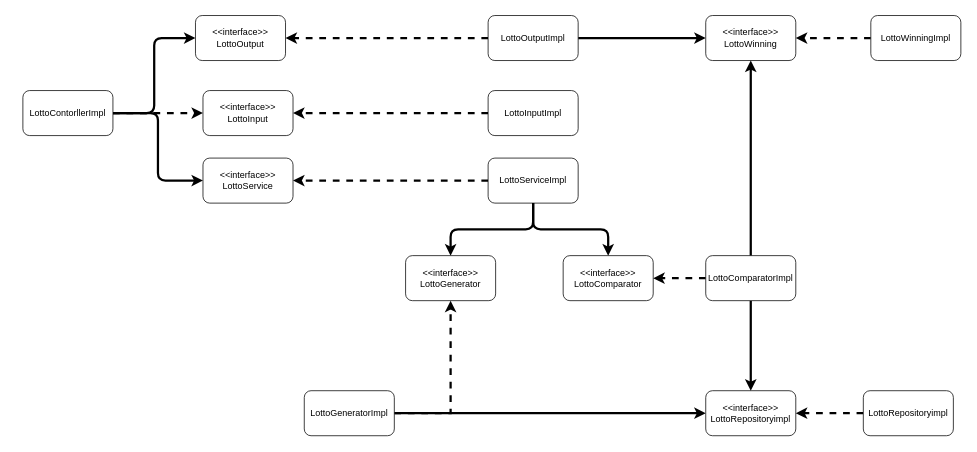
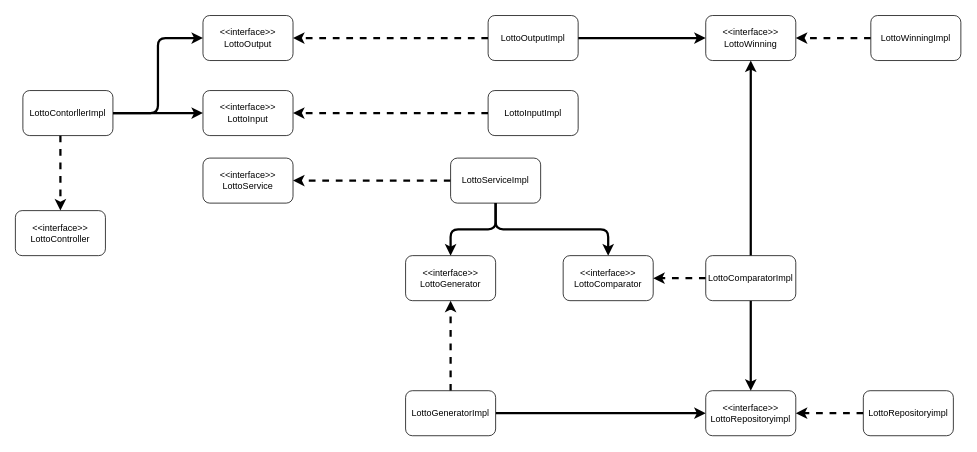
  <mxCell id="0" />
  <mxCell id="1" parent="0" />
+ <mxCell id="2" value="&lt;div&gt;&amp;lt;&amp;lt;interface&amp;gt;&amp;gt;&lt;/div&gt;LottoController" style="rounded=1;whiteSpace=wrap;html=1;" vertex="1" parent="1"><mxGeometry x="20" y="280" width="120" height="60" as="geometry" /></mxCell>
+ <mxCell id="3" style="edgeStyle=orthogonalEdgeStyle;rounded=0;orthogonalLoop=1;jettySize=auto;html=1;entryX=0.5;entryY=0;entryDx=0;entryDy=0;curved=0;dashed=1;strokeWidth=3;" edge="1" parent="1" source="7" target="2"><mxGeometry relative="1" as="geometry"><Array as="points"><mxPoint x="110" y="120" /><mxPoint x="110" y="120" /></Array></mxGeometry></mxCell>
  <mxCell id="4" style="edgeStyle=orthogonalEdgeStyle;rounded=1;orthogonalLoop=1;jettySize=auto;html=1;exitX=1;exitY=0.5;exitDx=0;exitDy=0;entryX=0;entryY=0.5;entryDx=0;entryDy=0;strokeWidth=3;curved=0;" edge="1" parent="1" source="7" target="16"><mxGeometry relative="1" as="geometry" /></mxCell>
- <mxCell id="5" style="edgeStyle=orthogonalEdgeStyle;rounded=1;orthogonalLoop=1;jettySize=auto;html=1;exitX=1;exitY=0.5;exitDx=0;exitDy=0;entryX=0;entryY=0.5;entryDx=0;entryDy=0;strokeWidth=3;curved=0;dashed=1;" edge="1" parent="1" source="7" target="32"><mxGeometry relative="1" as="geometry" /></mxCell>
- <mxCell id="6" style="edgeStyle=orthogonalEdgeStyle;rounded=1;orthogonalLoop=1;jettySize=auto;html=1;exitX=1;exitY=0.5;exitDx=0;exitDy=0;entryX=0;entryY=0.5;entryDx=0;entryDy=0;strokeWidth=3;curved=0;" edge="1" parent="1" source="7" target="8"><mxGeometry relative="1" as="geometry" /></mxCell>
+ <mxCell id="5" style="edgeStyle=orthogonalEdgeStyle;rounded=1;orthogonalLoop=1;jettySize=auto;html=1;exitX=1;exitY=0.5;exitDx=0;exitDy=0;entryX=0;entryY=0.5;entryDx=0;entryDy=0;strokeWidth=3;curved=0;" edge="1" parent="1" source="7" target="32"><mxGeometry relative="1" as="geometry" /></mxCell>
  <mxCell id="7" value="LottoContorllerImpl" style="whiteSpace=wrap;html=1;rounded=1;" vertex="1" parent="1"><mxGeometry x="30" y="120" width="120" height="60" as="geometry" /></mxCell>
  <mxCell id="8" value="&lt;div&gt;&amp;lt;&amp;lt;interface&amp;gt;&amp;gt;&lt;/div&gt;LottoService" style="rounded=1;whiteSpace=wrap;html=1;" vertex="1" parent="1"><mxGeometry x="270" y="210" width="120" height="60" as="geometry" /></mxCell>
  <mxCell id="9" value="" style="edgeStyle=orthogonalEdgeStyle;rounded=0;orthogonalLoop=1;jettySize=auto;html=1;dashed=1;strokeWidth=3;" edge="1" parent="1" source="12" target="8"><mxGeometry relative="1" as="geometry" /></mxCell>
  <mxCell id="10" style="edgeStyle=orthogonalEdgeStyle;rounded=1;orthogonalLoop=1;jettySize=auto;html=1;exitX=0.5;exitY=1;exitDx=0;exitDy=0;entryX=0.5;entryY=0;entryDx=0;entryDy=0;strokeWidth=3;curved=0;" edge="1" parent="1" source="12" target="27"><mxGeometry relative="1" as="geometry" /></mxCell>
  <mxCell id="11" style="edgeStyle=orthogonalEdgeStyle;rounded=1;orthogonalLoop=1;jettySize=auto;html=1;exitX=0.5;exitY=1;exitDx=0;exitDy=0;entryX=0.5;entryY=0;entryDx=0;entryDy=0;strokeWidth=3;curved=0;" edge="1" parent="1" source="12" target="17"><mxGeometry relative="1" as="geometry" /></mxCell>
- <mxCell id="12" value="LottoServiceImpl" style="rounded=1;whiteSpace=wrap;html=1;" vertex="1" parent="1"><mxGeometry x="650" y="210" width="120" height="60" as="geometry" /></mxCell>
+ <mxCell id="12" value="LottoServiceImpl" style="rounded=1;whiteSpace=wrap;html=1;" vertex="1" parent="1"><mxGeometry x="600" y="210" width="120" height="60" as="geometry" /></mxCell>
  <mxCell id="13" value="" style="edgeStyle=orthogonalEdgeStyle;rounded=0;orthogonalLoop=1;jettySize=auto;html=1;dashed=1;strokeWidth=3;" edge="1" parent="1" source="15" target="16"><mxGeometry relative="1" as="geometry" /></mxCell>
  <mxCell id="14" style="edgeStyle=orthogonalEdgeStyle;rounded=1;orthogonalLoop=1;jettySize=auto;html=1;exitX=1;exitY=0.5;exitDx=0;exitDy=0;entryX=0;entryY=0.5;entryDx=0;entryDy=0;curved=0;strokeWidth=3;" edge="1" parent="1" source="15" target="24"><mxGeometry relative="1" as="geometry" /></mxCell>
  <mxCell id="15" value="LottoOutputImpl" style="rounded=1;whiteSpace=wrap;html=1;" vertex="1" parent="1"><mxGeometry x="650" y="20" width="120" height="60" as="geometry" /></mxCell>
- <mxCell id="16" value="&amp;lt;&amp;lt;interface&amp;gt;&amp;gt;&lt;div&gt;LottoOutput&lt;/div&gt;" style="rounded=1;whiteSpace=wrap;html=1;strokeWidth=1;" vertex="1" parent="1"><mxGeometry x="260" y="20" width="120" height="60" as="geometry" /></mxCell>
+ <mxCell id="16" value="&amp;lt;&amp;lt;interface&amp;gt;&amp;gt;&lt;div&gt;LottoOutput&lt;/div&gt;" style="rounded=1;whiteSpace=wrap;html=1;strokeWidth=1;" vertex="1" parent="1"><mxGeometry x="270" y="20" width="120" height="60" as="geometry" /></mxCell>
  <mxCell id="17" value="&lt;div&gt;&amp;lt;&amp;lt;interface&amp;gt;&amp;gt;&lt;/div&gt;LottoGenerator" style="rounded=1;whiteSpace=wrap;html=1;" vertex="1" parent="1"><mxGeometry x="540" y="340" width="120" height="60" as="geometry" /></mxCell>
  <mxCell id="18" value="" style="edgeStyle=orthogonalEdgeStyle;rounded=0;orthogonalLoop=1;jettySize=auto;html=1;dashed=1;strokeWidth=3;" edge="1" parent="1" source="20" target="17"><mxGeometry relative="1" as="geometry" /></mxCell>
  <mxCell id="19" style="edgeStyle=orthogonalEdgeStyle;rounded=1;orthogonalLoop=1;jettySize=auto;html=1;exitX=1;exitY=0.5;exitDx=0;exitDy=0;entryX=0;entryY=0.5;entryDx=0;entryDy=0;curved=0;strokeWidth=3;" edge="1" parent="1" source="20" target="21"><mxGeometry relative="1" as="geometry" /></mxCell>
- <mxCell id="20" value="LottoGeneratorImpl" style="rounded=1;whiteSpace=wrap;html=1;" vertex="1" parent="1"><mxGeometry x="405" y="520" width="120" height="60" as="geometry" /></mxCell>
+ <mxCell id="20" value="LottoGeneratorImpl" style="rounded=1;whiteSpace=wrap;html=1;" vertex="1" parent="1"><mxGeometry x="540" y="520" width="120" height="60" as="geometry" /></mxCell>
  <mxCell id="21" value="&lt;div&gt;&amp;lt;&amp;lt;interface&amp;gt;&amp;gt;&lt;/div&gt;LottoRepositoryimpl" style="rounded=1;whiteSpace=wrap;html=1;" vertex="1" parent="1"><mxGeometry x="940" y="520" width="120" height="60" as="geometry" /></mxCell>
  <mxCell id="22" value="" style="edgeStyle=orthogonalEdgeStyle;rounded=0;orthogonalLoop=1;jettySize=auto;html=1;dashed=1;strokeWidth=3;" edge="1" parent="1" source="23" target="21"><mxGeometry relative="1" as="geometry" /></mxCell>
  <mxCell id="23" value="LottoRepositoryimpl" style="rounded=1;whiteSpace=wrap;html=1;" vertex="1" parent="1"><mxGeometry x="1150" y="520" width="120" height="60" as="geometry" /></mxCell>
  <mxCell id="24" value="&lt;div&gt;&amp;lt;&amp;lt;interface&amp;gt;&amp;gt;&lt;/div&gt;LottoWinning" style="rounded=1;whiteSpace=wrap;html=1;" vertex="1" parent="1"><mxGeometry x="940" y="20" width="120" height="60" as="geometry" /></mxCell>
  <mxCell id="25" value="" style="edgeStyle=orthogonalEdgeStyle;rounded=0;orthogonalLoop=1;jettySize=auto;html=1;dashed=1;strokeWidth=3;" edge="1" parent="1" source="26" target="24"><mxGeometry relative="1" as="geometry" /></mxCell>
  <mxCell id="26" value="LottoWinningImpl" style="rounded=1;whiteSpace=wrap;html=1;" vertex="1" parent="1"><mxGeometry x="1160" y="20" width="120" height="60" as="geometry" /></mxCell>
  <mxCell id="27" value="&lt;div&gt;&amp;lt;&amp;lt;interface&amp;gt;&amp;gt;&lt;/div&gt;LottoComparator" style="rounded=1;whiteSpace=wrap;html=1;" vertex="1" parent="1"><mxGeometry x="750" y="340" width="120" height="60" as="geometry" /></mxCell>
  <mxCell id="28" style="edgeStyle=orthogonalEdgeStyle;rounded=1;orthogonalLoop=1;jettySize=auto;html=1;exitX=0.5;exitY=0;exitDx=0;exitDy=0;curved=0;strokeWidth=3;" edge="1" parent="1" source="31" target="24"><mxGeometry relative="1" as="geometry" /></mxCell>
  <mxCell id="29" style="edgeStyle=orthogonalEdgeStyle;rounded=1;orthogonalLoop=1;jettySize=auto;html=1;exitX=0.5;exitY=1;exitDx=0;exitDy=0;entryX=0.5;entryY=0;entryDx=0;entryDy=0;curved=0;strokeWidth=3;" edge="1" parent="1" source="31" target="21"><mxGeometry relative="1" as="geometry" /></mxCell>
  <mxCell id="30" style="edgeStyle=orthogonalEdgeStyle;rounded=1;orthogonalLoop=1;jettySize=auto;html=1;exitX=0;exitY=0.5;exitDx=0;exitDy=0;curved=0;strokeWidth=3;dashed=1;" edge="1" parent="1" source="31" target="27"><mxGeometry relative="1" as="geometry" /></mxCell>
  <mxCell id="31" value="LottoComparatorImpl" style="rounded=1;whiteSpace=wrap;html=1;" vertex="1" parent="1"><mxGeometry x="940" y="340" width="120" height="60" as="geometry" /></mxCell>
  <mxCell id="32" value="&lt;div&gt;&amp;lt;&amp;lt;interface&amp;gt;&amp;gt;&lt;/div&gt;LottoInput" style="rounded=1;whiteSpace=wrap;html=1;" vertex="1" parent="1"><mxGeometry x="270" y="120" width="120" height="60" as="geometry" /></mxCell>
  <mxCell id="33" value="" style="edgeStyle=orthogonalEdgeStyle;rounded=0;orthogonalLoop=1;jettySize=auto;html=1;dashed=1;strokeWidth=3;" edge="1" parent="1" source="34" target="32"><mxGeometry relative="1" as="geometry" /></mxCell>
  <mxCell id="34" value="LottoInputImpl" style="rounded=1;whiteSpace=wrap;html=1;" vertex="1" parent="1"><mxGeometry x="650" y="120" width="120" height="60" as="geometry" /></mxCell>
